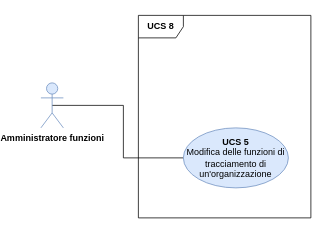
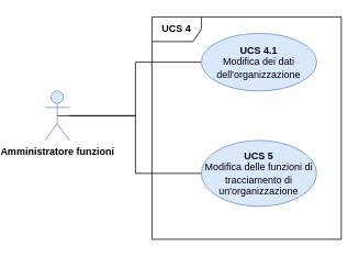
  <mxCell id="0" />
  <mxCell id="1" parent="0" />
+ <mxCell id="2" style="edgeStyle=orthogonalEdgeStyle;rounded=0;orthogonalLoop=1;jettySize=auto;html=1;entryX=0;entryY=0.5;entryDx=0;entryDy=0;endArrow=none;endFill=0;" parent="1" source="4" target="6" edge="1"><mxGeometry relative="1" as="geometry" /></mxCell>
  <mxCell id="3" style="edgeStyle=orthogonalEdgeStyle;rounded=0;orthogonalLoop=1;jettySize=auto;html=1;entryX=0;entryY=0.5;entryDx=0;entryDy=0;exitX=0.5;exitY=0.5;exitDx=0;exitDy=0;exitPerimeter=0;endArrow=none;endFill=0;" parent="1" source="4" target="7" edge="1"><mxGeometry relative="1" as="geometry" /></mxCell>
  <mxCell id="4" value="&lt;b&gt;Amministratore funzioni&lt;/b&gt;" style="shape=umlActor;verticalLabelPosition=bottom;labelBackgroundColor=#ffffff;verticalAlign=top;html=1;outlineConnect=0;fillColor=#dae8fc;strokeColor=#6c8ebf;" parent="1" vertex="1"><mxGeometry x="20" y="110" width="30" height="60" as="geometry" /></mxCell>
- <mxCell id="5" value="&lt;b&gt;UCS 8&lt;/b&gt;" style="shape=umlFrame;whiteSpace=wrap;html=1;" parent="1" vertex="1"><mxGeometry x="150" y="20" width="230" height="270" as="geometry" /></mxCell>
+ <mxCell id="5" value="&lt;b&gt;UCS 4&lt;/b&gt;" style="shape=umlFrame;whiteSpace=wrap;html=1;" parent="1" vertex="1"><mxGeometry x="150" y="20" width="230" height="270" as="geometry" /></mxCell>
+ <mxCell id="6" value="&lt;b&gt;UCS 4.1&lt;/b&gt;&lt;br&gt;Modifica dei dati dell'organizzazione" style="ellipse;whiteSpace=wrap;html=1;fillColor=#dae8fc;strokeColor=#6c8ebf;" parent="1" vertex="1"><mxGeometry x="210" y="40" width="140" height="70" as="geometry" /></mxCell>
  <mxCell id="7" value="&lt;b&gt;UCS 5&lt;/b&gt;&lt;br&gt;Modifica delle funzioni di tracciamento di un'organizzazione" style="ellipse;whiteSpace=wrap;html=1;fillColor=#dae8fc;strokeColor=#6c8ebf;" parent="1" vertex="1"><mxGeometry x="210" y="170" width="140" height="80" as="geometry" /></mxCell>
